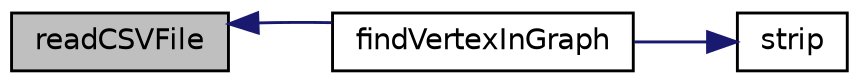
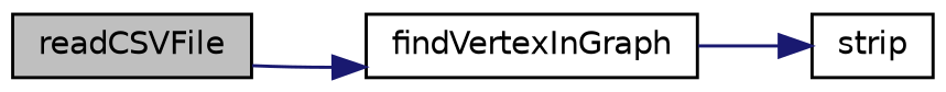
  digraph {
    rankdir=LR
    node [color=black fillcolor=white fontname=Helvetica fontsize=10 shape=record style=filled]
    edge [color=midnightblue fontname=Helvetica fontsize=10 labelfontname=Helvetica labelfontsize=10 style=solid]
    n1 [fillcolor=grey75 fontcolor=black height=0.2 label=readCSVFile width=0.4]
    n2 [height=0.2 label=findVertexInGraph width=0.4]
    n3 [height=0.2 label=strip width=0.4]
-   n2 -> n1
+   n1 -> n2
    n2 -> n3
  }
